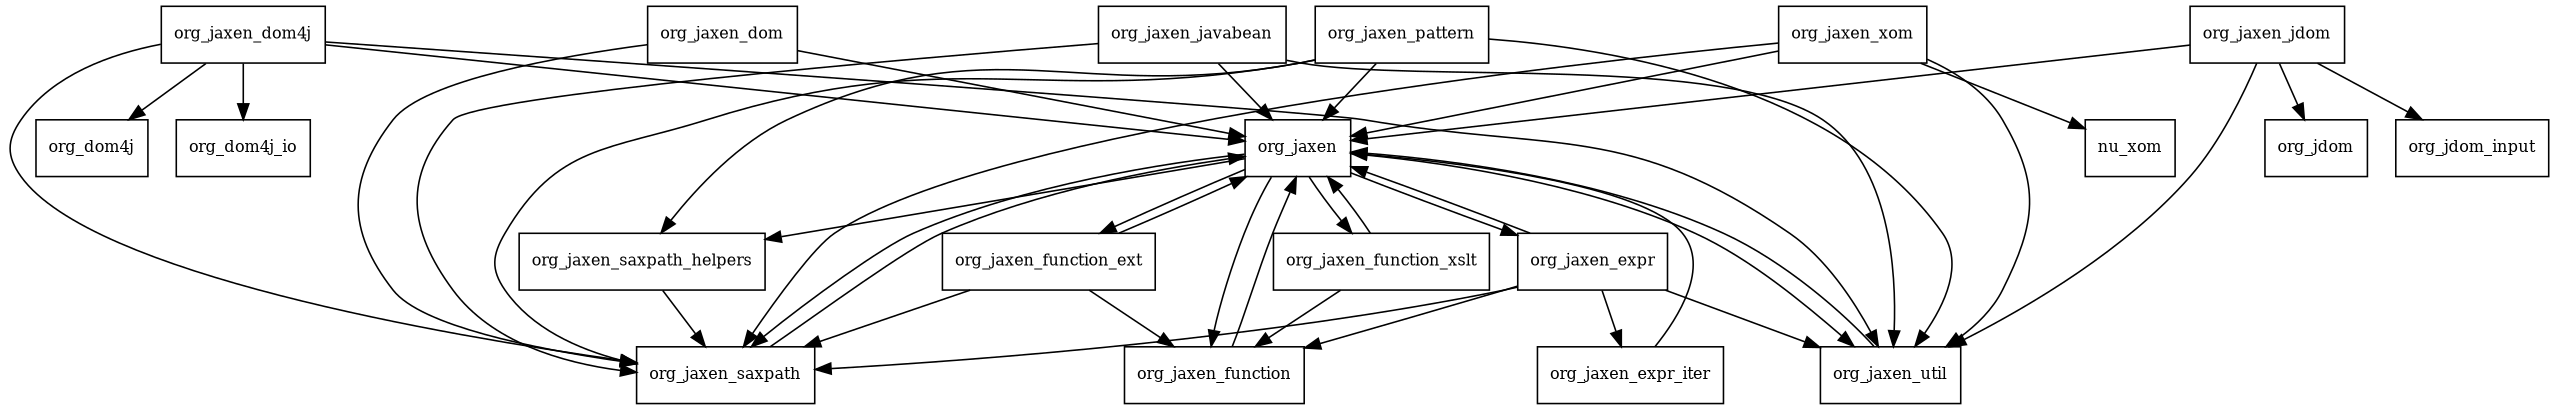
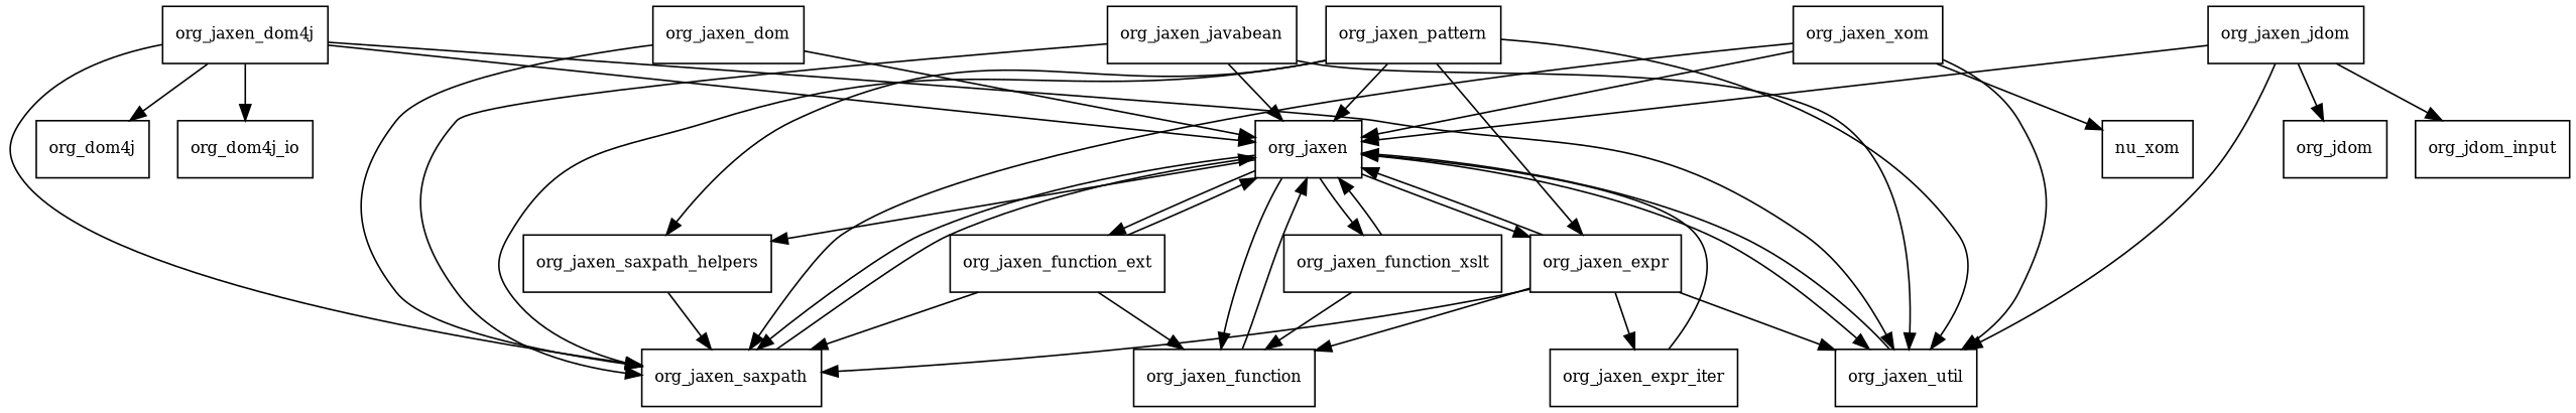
  digraph {
    node [fontsize=10.0 shape=box]
    org_jaxen
    org_jaxen_expr
    org_jaxen_function
    org_jaxen_function_ext
    org_jaxen_function_xslt
    org_jaxen_saxpath
    org_jaxen_saxpath_helpers
    org_jaxen_util
    org_jaxen_expr_iter
    org_jaxen_dom
    org_jaxen_dom4j
    org_dom4j
    org_dom4j_io
    org_jaxen_javabean
    org_jaxen_jdom
    org_jdom
    org_jdom_input
    org_jaxen_pattern
    org_jaxen_xom
    nu_xom
    org_jaxen -> org_jaxen_expr
    org_jaxen -> org_jaxen_function
    org_jaxen -> org_jaxen_function_ext
    org_jaxen -> org_jaxen_function_xslt
    org_jaxen -> org_jaxen_saxpath
    org_jaxen -> org_jaxen_saxpath_helpers
    org_jaxen -> org_jaxen_util
    org_jaxen_expr -> org_jaxen
    org_jaxen_expr -> org_jaxen_function
    org_jaxen_expr -> org_jaxen_saxpath
    org_jaxen_expr -> org_jaxen_util
    org_jaxen_expr -> org_jaxen_expr_iter
    org_jaxen_function -> org_jaxen
    org_jaxen_function_ext -> org_jaxen
    org_jaxen_function_ext -> org_jaxen_function
    org_jaxen_function_ext -> org_jaxen_saxpath
    org_jaxen_function_xslt -> org_jaxen
    org_jaxen_function_xslt -> org_jaxen_function
    org_jaxen_saxpath -> org_jaxen
    org_jaxen_saxpath_helpers -> org_jaxen_saxpath
    org_jaxen_util -> org_jaxen
    org_jaxen_expr_iter -> org_jaxen
    org_jaxen_dom -> org_jaxen
    org_jaxen_dom -> org_jaxen_saxpath
    org_jaxen_dom4j -> org_jaxen
    org_jaxen_dom4j -> org_jaxen_saxpath
    org_jaxen_dom4j -> org_jaxen_util
    org_jaxen_dom4j -> org_dom4j
    org_jaxen_dom4j -> org_dom4j_io
    org_jaxen_javabean -> org_jaxen
    org_jaxen_javabean -> org_jaxen_saxpath
    org_jaxen_javabean -> org_jaxen_util
    org_jaxen_jdom -> org_jaxen
    org_jaxen_jdom -> org_jaxen_util
    org_jaxen_jdom -> org_jdom
    org_jaxen_jdom -> org_jdom_input
    org_jaxen_pattern -> org_jaxen
+   org_jaxen_pattern -> org_jaxen_expr
    org_jaxen_pattern -> org_jaxen_saxpath
    org_jaxen_pattern -> org_jaxen_saxpath_helpers
    org_jaxen_pattern -> org_jaxen_util
    org_jaxen_xom -> org_jaxen
    org_jaxen_xom -> org_jaxen_saxpath
    org_jaxen_xom -> org_jaxen_util
    org_jaxen_xom -> nu_xom
  }
